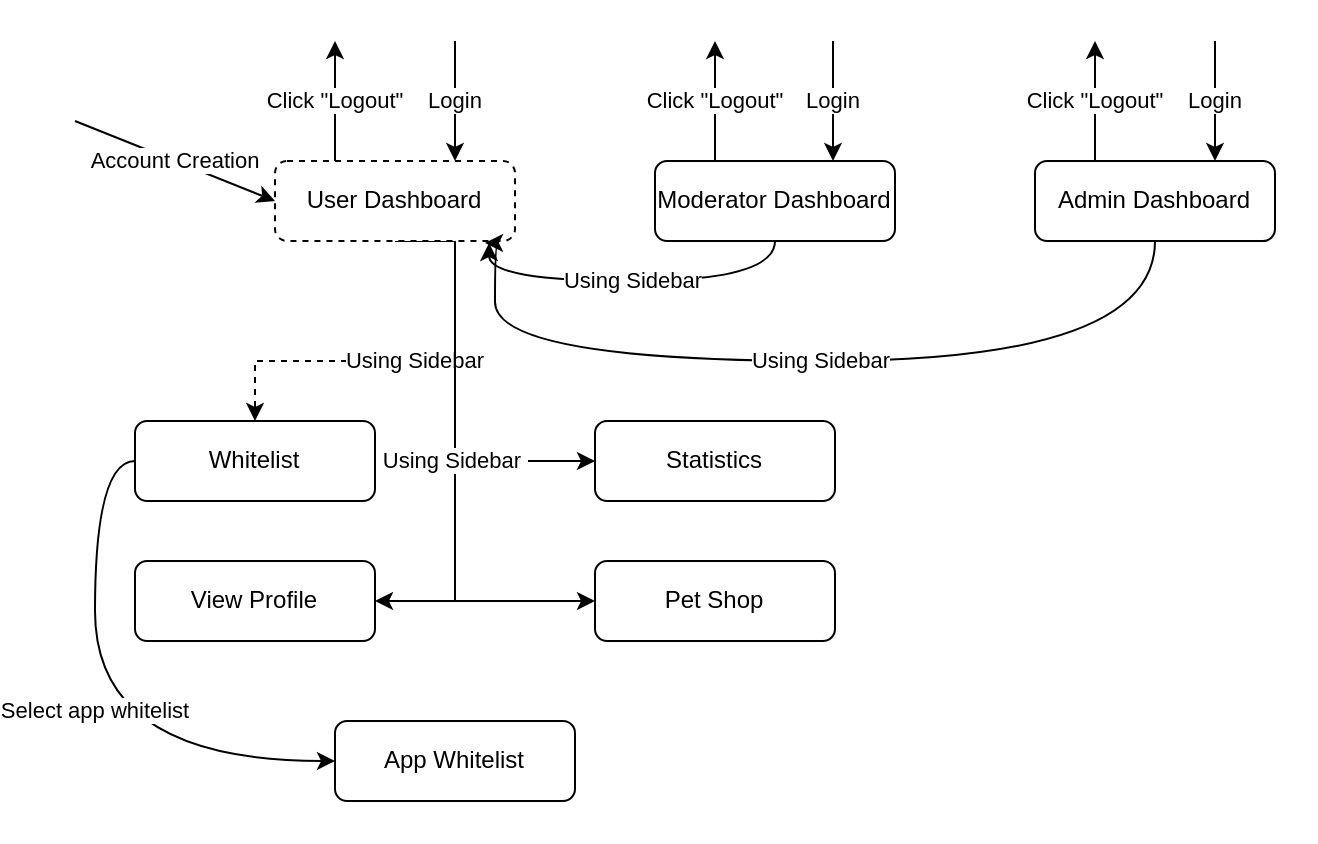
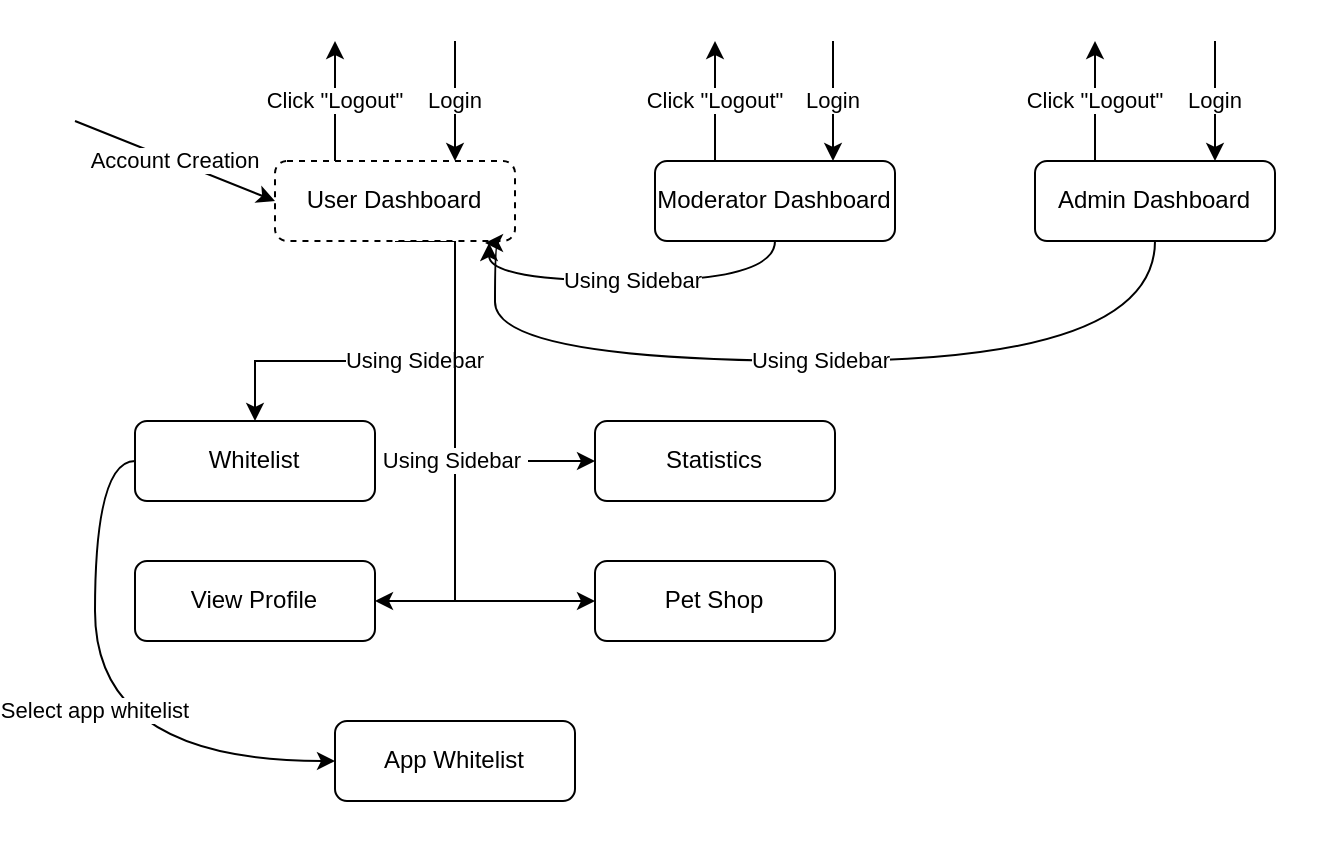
  <mxCell id="0" />
  <mxCell id="1" parent="0" />
- <mxCell id="2" value="Using Sidebar" style="edgeStyle=orthogonalEdgeStyle;rounded=0;orthogonalLoop=1;jettySize=auto;html=1;exitX=0.5;exitY=1;exitDx=0;exitDy=0;entryX=0.5;entryY=0;entryDx=0;entryDy=0;dashed=1;" edge="1" parent="1" source="6" target="17"><mxGeometry relative="1" as="geometry"><Array as="points"><mxPoint x="210" y="120" /><mxPoint x="210" y="180" /><mxPoint x="110" y="180" /></Array></mxGeometry></mxCell>
+ <mxCell id="2" value="Using Sidebar" style="edgeStyle=orthogonalEdgeStyle;rounded=0;orthogonalLoop=1;jettySize=auto;html=1;exitX=0.5;exitY=1;exitDx=0;exitDy=0;entryX=0.5;entryY=0;entryDx=0;entryDy=0;" edge="1" parent="1" source="6" target="17"><mxGeometry relative="1" as="geometry"><Array as="points"><mxPoint x="210" y="120" /><mxPoint x="210" y="180" /><mxPoint x="110" y="180" /></Array></mxGeometry></mxCell>
  <mxCell id="3" style="edgeStyle=orthogonalEdgeStyle;rounded=0;orthogonalLoop=1;jettySize=auto;html=1;exitX=0.5;exitY=1;exitDx=0;exitDy=0;entryX=1;entryY=0.5;entryDx=0;entryDy=0;" edge="1" parent="1" source="6" target="19"><mxGeometry relative="1" as="geometry"><Array as="points"><mxPoint x="210" y="120" /><mxPoint x="210" y="300" /></Array></mxGeometry></mxCell>
  <mxCell id="4" style="edgeStyle=orthogonalEdgeStyle;rounded=0;orthogonalLoop=1;jettySize=auto;html=1;exitX=0.5;exitY=1;exitDx=0;exitDy=0;entryX=0;entryY=0.5;entryDx=0;entryDy=0;" edge="1" parent="1" source="6" target="18"><mxGeometry relative="1" as="geometry"><Array as="points"><mxPoint x="210" y="120" /><mxPoint x="210" y="230" /></Array></mxGeometry></mxCell>
  <mxCell id="5" value="Using Sidebar&amp;nbsp;" style="edgeStyle=orthogonalEdgeStyle;rounded=0;orthogonalLoop=1;jettySize=auto;html=1;exitX=0.5;exitY=1;exitDx=0;exitDy=0;entryX=0;entryY=0.5;entryDx=0;entryDy=0;" edge="1" parent="1" source="6" target="15"><mxGeometry relative="1" as="geometry"><Array as="points"><mxPoint x="210" y="120" /><mxPoint x="210" y="300" /></Array></mxGeometry></mxCell>
  <mxCell id="6" value="User Dashboard" style="rounded=1;whiteSpace=wrap;html=1;fontSize=12;glass=0;strokeWidth=1;shadow=0;dashed=1;" parent="1" vertex="1"><mxGeometry x="120" y="80" width="120" height="40" as="geometry" /></mxCell>
  <mxCell id="7" value="Using Sidebar" style="edgeStyle=orthogonalEdgeStyle;rounded=0;orthogonalLoop=1;jettySize=auto;html=1;exitX=0.5;exitY=1;exitDx=0;exitDy=0;entryX=0.892;entryY=1.025;entryDx=0;entryDy=0;entryPerimeter=0;curved=1;" edge="1" parent="1" source="8" target="6"><mxGeometry relative="1" as="geometry" /></mxCell>
  <mxCell id="8" value="Moderator Dashboard" style="rounded=1;whiteSpace=wrap;html=1;fontSize=12;glass=0;strokeWidth=1;shadow=0;" vertex="1" parent="1"><mxGeometry x="310" y="80" width="120" height="40" as="geometry" /></mxCell>
  <mxCell id="9" value="Using Sidebar" style="edgeStyle=orthogonalEdgeStyle;rounded=0;orthogonalLoop=1;jettySize=auto;html=1;exitX=0.5;exitY=1;exitDx=0;exitDy=0;entryX=0.875;entryY=1.025;entryDx=0;entryDy=0;curved=1;entryPerimeter=0;" edge="1" parent="1" source="10" target="6"><mxGeometry relative="1" as="geometry"><Array as="points"><mxPoint x="560" y="180" /><mxPoint x="230" y="180" /><mxPoint x="230" y="121" /></Array></mxGeometry></mxCell>
  <mxCell id="10" value="Admin Dashboard" style="rounded=1;whiteSpace=wrap;html=1;fontSize=12;glass=0;strokeWidth=1;shadow=0;" vertex="1" parent="1"><mxGeometry x="500" y="80" width="120" height="40" as="geometry" /></mxCell>
  <mxCell id="11" value="Click &quot;Logout&quot;" style="endArrow=classic;html=1;exitX=0.25;exitY=0;exitDx=0;exitDy=0;" edge="1" parent="1" source="6"><mxGeometry width="50" height="50" relative="1" as="geometry"><mxPoint x="155" y="80" as="sourcePoint" /><mxPoint x="150" y="20" as="targetPoint" /></mxGeometry></mxCell>
  <mxCell id="12" value="Click &quot;Logout&quot;" style="endArrow=classic;html=1;exitX=0.25;exitY=0;exitDx=0;exitDy=0;" edge="1" parent="1" source="8"><mxGeometry width="50" height="50" relative="1" as="geometry"><mxPoint x="340" y="80" as="sourcePoint" /><mxPoint x="340" y="20" as="targetPoint" /></mxGeometry></mxCell>
  <mxCell id="13" value="Click &quot;Logout&quot;" style="endArrow=classic;html=1;exitX=0.25;exitY=0;exitDx=0;exitDy=0;" edge="1" parent="1" source="10"><mxGeometry width="50" height="50" relative="1" as="geometry"><mxPoint x="530" y="80" as="sourcePoint" /><mxPoint x="530" y="20" as="targetPoint" /></mxGeometry></mxCell>
  <mxCell id="14" value="Account Creation" style="endArrow=classic;html=1;entryX=0;entryY=0.5;entryDx=0;entryDy=0;" edge="1" parent="1" target="6"><mxGeometry width="50" height="50" relative="1" as="geometry"><mxPoint x="20" y="60" as="sourcePoint" /><mxPoint x="120" y="100" as="targetPoint" /></mxGeometry></mxCell>
  <mxCell id="15" value="Pet Shop&lt;span style=&quot;color: rgba(0 , 0 , 0 , 0) ; font-family: monospace ; font-size: 0px ; white-space: nowrap&quot;&gt;%3CmxGraphModel%3E%3Croot%3E%3CmxCell%20id%3D%220%22%2F%3E%3CmxCell%20id%3D%221%22%20parent%3D%220%22%2F%3E%3CmxCell%20id%3D%222%22%20value%3D%22User%20Dashboard%22%20style%3D%22rounded%3D1%3BwhiteSpace%3Dwrap%3Bhtml%3D1%3BfontSize%3D12%3Bglass%3D0%3BstrokeWidth%3D1%3Bshadow%3D0%3B%22%20vertex%3D%221%22%20parent%3D%221%22%3E%3CmxGeometry%20x%3D%22180%22%20y%3D%2280%22%20width%3D%22120%22%20height%3D%2240%22%20as%3D%22geometry%22%2F%3E%3C%2FmxCell%3E%3C%2Froot%3E%3C%2FmxGraphModel%3E&lt;/span&gt;" style="rounded=1;whiteSpace=wrap;html=1;fontSize=12;glass=0;strokeWidth=1;shadow=0;" vertex="1" parent="1"><mxGeometry x="280" y="280" width="120" height="40" as="geometry" /></mxCell>
  <mxCell id="16" value="Select app whitelist" style="edgeStyle=orthogonalEdgeStyle;curved=1;rounded=0;orthogonalLoop=1;jettySize=auto;html=1;exitX=0;exitY=0.5;exitDx=0;exitDy=0;entryX=0;entryY=0.5;entryDx=0;entryDy=0;" edge="1" parent="1" source="17" target="20"><mxGeometry relative="1" as="geometry" /></mxCell>
  <mxCell id="17" value="Whitelist" style="rounded=1;whiteSpace=wrap;html=1;fontSize=12;glass=0;strokeWidth=1;shadow=0;" vertex="1" parent="1"><mxGeometry x="50" y="210" width="120" height="40" as="geometry" /></mxCell>
  <mxCell id="18" value="Statistics" style="rounded=1;whiteSpace=wrap;html=1;fontSize=12;glass=0;strokeWidth=1;shadow=0;" vertex="1" parent="1"><mxGeometry x="280" y="210" width="120" height="40" as="geometry" /></mxCell>
  <mxCell id="19" value="View Profile" style="rounded=1;whiteSpace=wrap;html=1;fontSize=12;glass=0;strokeWidth=1;shadow=0;" vertex="1" parent="1"><mxGeometry x="50" y="280" width="120" height="40" as="geometry" /></mxCell>
  <mxCell id="20" value="App Whitelist" style="rounded=1;whiteSpace=wrap;html=1;fontSize=12;glass=0;strokeWidth=1;shadow=0;" vertex="1" parent="1"><mxGeometry x="150" y="360" width="120" height="40" as="geometry" /></mxCell>
  <mxCell id="21" value="Login" style="endArrow=classic;html=1;entryX=0.75;entryY=0;entryDx=0;entryDy=0;" edge="1" parent="1" target="6"><mxGeometry width="50" height="50" relative="1" as="geometry"><mxPoint x="210" y="20" as="sourcePoint" /><mxPoint x="220" y="90" as="targetPoint" /></mxGeometry></mxCell>
  <mxCell id="22" value="Login" style="endArrow=classic;html=1;entryX=0.75;entryY=0;entryDx=0;entryDy=0;" edge="1" parent="1"><mxGeometry width="50" height="50" relative="1" as="geometry"><mxPoint x="590" y="20" as="sourcePoint" /><mxPoint x="590" y="80" as="targetPoint" /></mxGeometry></mxCell>
  <mxCell id="23" value="Login" style="endArrow=classic;html=1;entryX=0.75;entryY=0;entryDx=0;entryDy=0;" edge="1" parent="1"><mxGeometry width="50" height="50" relative="1" as="geometry"><mxPoint x="399" y="20" as="sourcePoint" /><mxPoint x="399" y="80" as="targetPoint" /></mxGeometry></mxCell>
